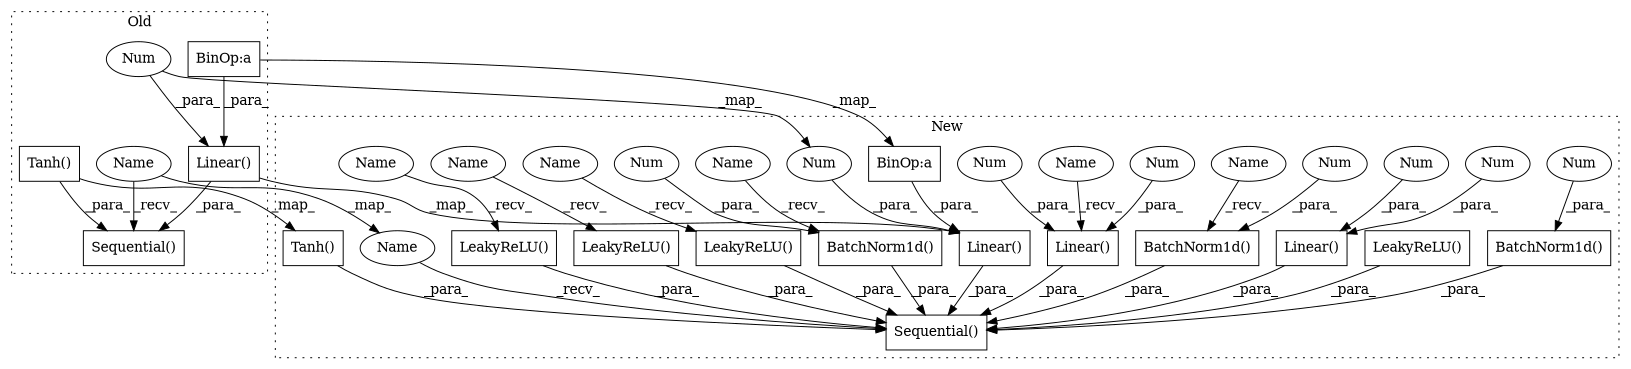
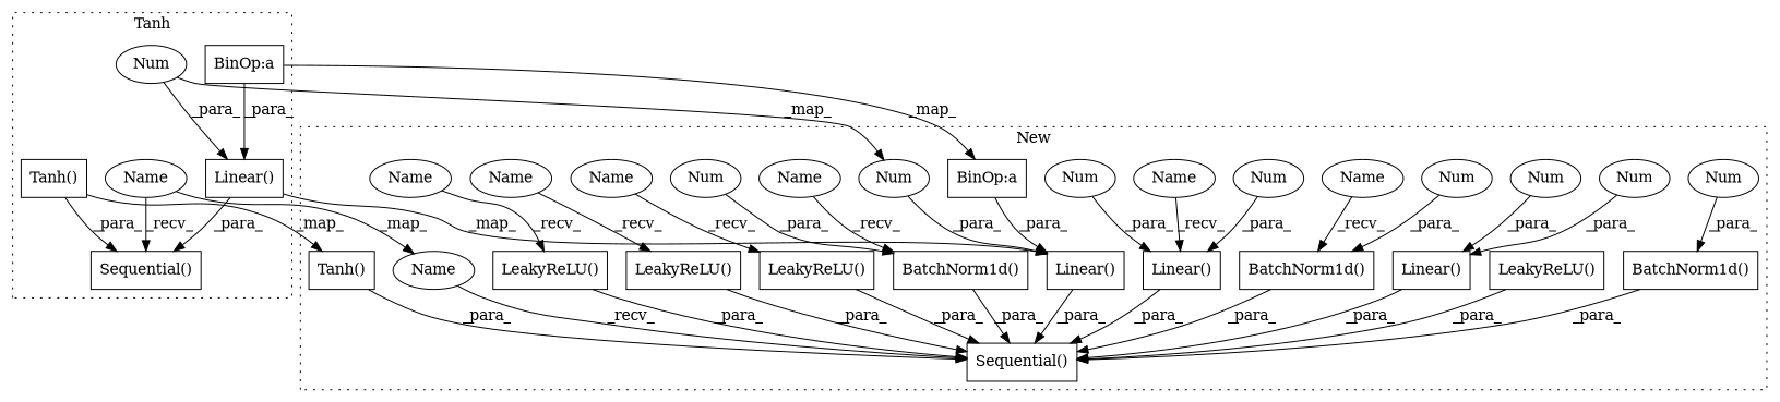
  digraph {
    node [a=75 l=2 shape=box]
    n1 [l=9 label="Tanh()" s=3219]
    n2 [l="21,6" label="Sequential()" s="3003,3228"]
    n3 [l="10,1" label="Linear()" s="3145,3210"]
    n4 [a=82 l=30 label="BinOp:a" s=3165]
    n5 [a=76 l=4 label=Num s=3155 shape=ellipse]
    n6 [a=87 label=Name s=3003 shape=ellipse]
    n7 [l=9 label="Tanh()" s=2426]
    n8 [l="21,6" label="Sequential()" s="1759,2435"]
    n9 [l="13,15" label="LeakyReLU()" s="2131,2172"]
    n10 [l="10,1" label="Linear()" s="2352,2417"]
    n11 [l="15,1" label="BatchNorm1d()" s="2224,2278"]
    n12 [a=82 l=30 label="BinOp:a" s=2372]
    n13 [l="15,1" label="BatchNorm1d()" s="2069,2122"]
    n14 [a=76 l=3 label=Num s=2084 shape=ellipse]
    n15 [l="15,1" label="BatchNorm1d()" s="1915,1968"]
    n16 [a=76 l=3 label=Num s=1930 shape=ellipse]
    n17 [a=76 l=4 label=Num s=2239 shape=ellipse]
    n18 [l="13,15" label="LeakyReLU()" s="2287,2328"]
    n19 [l="10,1" label="Linear()" s="2042,2060"]
    n20 [a=76 l=3 label=Num s=2052 shape=ellipse]
    n21 [a=76 l=3 label=Num s=2057 shape=ellipse]
    n22 [l="10,1" label="Linear()" s="1888,1906"]
    n23 [a=76 l=3 label=Num s=1903 shape=ellipse]
    n24 [a=76 l=3 label=Num s=1898 shape=ellipse]
    n25 [l="13,15" label="LeakyReLU()" s="1977,2018"]
    n26 [a=76 l=4 label=Num s=2362 shape=ellipse]
    n27 [l="13,15" label="LeakyReLU()" s="1823,1864"]
    n28 [a=87 label=Name s=1915 shape=ellipse]
    n29 [a=87 label=Name s=1888 shape=ellipse]
    n30 [a=87 label=Name s=1977 shape=ellipse]
    n31 [a=87 label=Name s=2287 shape=ellipse]
    n32 [a=87 label=Name s=2224 shape=ellipse]
    n33 [a=87 label=Name s=1823 shape=ellipse]
    n34 [a=87 label=Name s=1759 shape=ellipse]
    subgraph cluster_1 {
-     label=Old
+     label=Tanh
      style=dotted
      n1
      n2
      n3
      n4
      n5
      n6
    }
    subgraph cluster_2 {
      label=New
      style=dotted
      n7
      n8
      n9
      n10
      n11
      n12
      n13
      n14
      n15
      n16
      n17
      n18
      n19
      n20
      n21
      n22
      n23
      n24
      n25
      n26
      n27
      n28
      n29
      n30
      n31
      n32
      n33
      n34
    }
    n1 -> n2 [label=_para_]
    n1 -> n7 [label=_map_]
    n3 -> n2 [label=_para_]
    n3 -> n10 [label=_map_]
    n4 -> n3 [label=_para_]
    n4 -> n12 [label=_map_]
    n5 -> n3 [label=_para_]
    n5 -> n26 [label=_map_]
    n6 -> n2 [label=_recv_]
    n6 -> n34 [label=_map_]
    n7 -> n8 [label=_para_]
    n9 -> n8 [label=_para_]
    n10 -> n8 [label=_para_]
    n11 -> n8 [label=_para_]
    n12 -> n10 [label=_para_]
    n13 -> n8 [label=_para_]
    n14 -> n13 [label=_para_]
    n15 -> n8 [label=_para_]
    n16 -> n15 [label=_para_]
    n17 -> n11 [label=_para_]
    n18 -> n8 [label=_para_]
    n19 -> n8 [label=_para_]
    n20 -> n19 [label=_para_]
    n21 -> n19 [label=_para_]
    n22 -> n8 [label=_para_]
    n23 -> n22 [label=_para_]
    n24 -> n22 [label=_para_]
    n25 -> n8 [label=_para_]
    n26 -> n10 [label=_para_]
    n27 -> n8 [label=_para_]
    n28 -> n15 [label=_recv_]
    n29 -> n22 [label=_recv_]
    n30 -> n25 [label=_recv_]
    n31 -> n18 [label=_recv_]
    n32 -> n11 [label=_recv_]
    n33 -> n27 [label=_recv_]
    n34 -> n8 [label=_recv_]
  }
